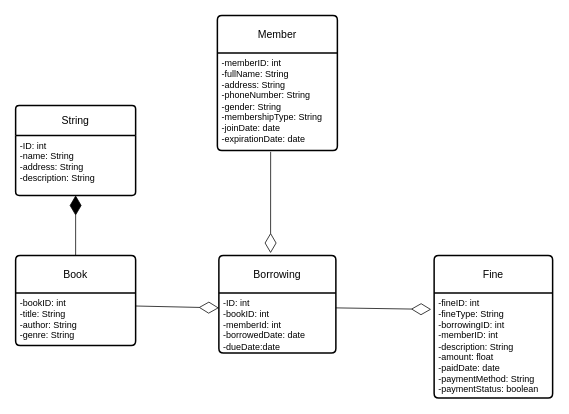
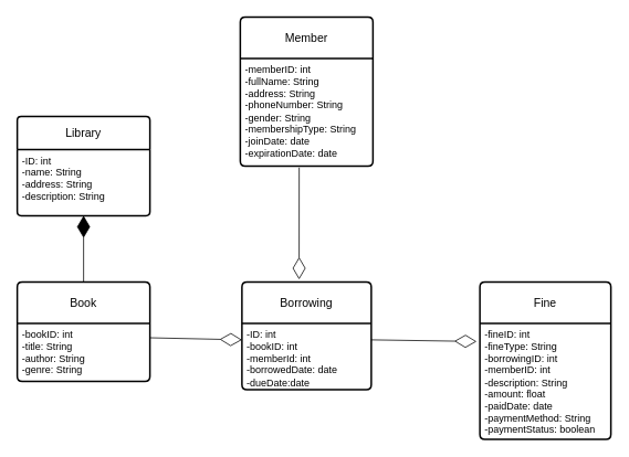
  <mxCell id="0" />
  <mxCell id="1" parent="0" />
- <mxCell id="2" value="String" style="swimlane;childLayout=stackLayout;horizontal=1;startSize=40;horizontalStack=0;rounded=1;fontSize=14;fontStyle=0;strokeWidth=2;resizeParent=0;resizeLast=1;shadow=0;dashed=0;align=center;arcSize=4;whiteSpace=wrap;html=1;" vertex="1" parent="1"><mxGeometry x="20" y="140" width="160" height="120" as="geometry" /></mxCell>
+ <mxCell id="2" value="Library" style="swimlane;childLayout=stackLayout;horizontal=1;startSize=40;horizontalStack=0;rounded=1;fontSize=14;fontStyle=0;strokeWidth=2;resizeParent=0;resizeLast=1;shadow=0;dashed=0;align=center;arcSize=4;whiteSpace=wrap;html=1;" vertex="1" parent="1"><mxGeometry x="20" y="140" width="160" height="120" as="geometry" /></mxCell>
  <mxCell id="3" value="-ID: int&lt;div&gt;-name: String&lt;/div&gt;&lt;div&gt;-address: String&lt;/div&gt;&lt;div&gt;-description: String&lt;/div&gt;&lt;div&gt;&lt;br&gt;&lt;/div&gt;" style="align=left;strokeColor=none;fillColor=none;spacingLeft=4;fontSize=12;verticalAlign=top;resizable=0;rotatable=0;part=1;html=1;" vertex="1" parent="2"><mxGeometry y="40" width="160" height="80" as="geometry" /></mxCell>
  <mxCell id="4" value="Book" style="swimlane;childLayout=stackLayout;horizontal=1;startSize=50;horizontalStack=0;rounded=1;fontSize=14;fontStyle=0;strokeWidth=2;resizeParent=0;resizeLast=1;shadow=0;dashed=0;align=center;arcSize=4;whiteSpace=wrap;html=1;" vertex="1" parent="1"><mxGeometry x="20" y="340" width="160" height="120" as="geometry"><mxRectangle x="340" y="120" width="70" height="50" as="alternateBounds" /></mxGeometry></mxCell>
  <mxCell id="5" value="-bookID: int&lt;div&gt;-title: String&lt;/div&gt;&lt;div&gt;-author: String&lt;/div&gt;&lt;div&gt;-genre: String&lt;/div&gt;&lt;div&gt;&lt;br&gt;&lt;/div&gt;" style="align=left;strokeColor=none;fillColor=none;spacingLeft=4;fontSize=12;verticalAlign=top;resizable=0;rotatable=0;part=1;html=1;" vertex="1" parent="4"><mxGeometry y="50" width="160" height="70" as="geometry" /></mxCell>
  <mxCell id="6" value="Member" style="swimlane;childLayout=stackLayout;horizontal=1;startSize=50;horizontalStack=0;rounded=1;fontSize=14;fontStyle=0;strokeWidth=2;resizeParent=0;resizeLast=1;shadow=0;dashed=0;align=center;arcSize=4;whiteSpace=wrap;html=1;" vertex="1" parent="1"><mxGeometry x="289" width="160" height="180" as="geometry" y="20" /></mxCell>
  <mxCell id="7" value="-memberID: int&lt;div&gt;-fullName: String&lt;/div&gt;&lt;div&gt;-address: String&lt;/div&gt;&lt;div&gt;-phoneNumber: String&lt;/div&gt;&lt;div&gt;-gender: String&lt;/div&gt;&lt;div&gt;-membershipType: String&lt;/div&gt;&lt;div&gt;-joinDate: date&lt;/div&gt;&lt;div&gt;-expirationDate: date&lt;/div&gt;" style="align=left;strokeColor=none;fillColor=none;spacingLeft=4;fontSize=12;verticalAlign=top;resizable=0;rotatable=0;part=1;html=1;" vertex="1" parent="6"><mxGeometry y="50" width="160" height="130" as="geometry" /></mxCell>
  <mxCell id="8" value="Borrowing" style="swimlane;childLayout=stackLayout;horizontal=1;startSize=50;horizontalStack=0;rounded=1;fontSize=14;fontStyle=0;strokeWidth=2;resizeParent=0;resizeLast=1;shadow=0;dashed=0;align=center;arcSize=4;whiteSpace=wrap;html=1;" vertex="1" parent="1"><mxGeometry x="291" y="340" width="156" height="130" as="geometry" /></mxCell>
  <mxCell id="9" value="-ID: int&lt;div&gt;-bookID: int&lt;/div&gt;&lt;div&gt;-memberId: int&lt;/div&gt;&lt;div&gt;-borrowedDate: date&lt;/div&gt;&lt;div&gt;-dueDate:date&lt;/div&gt;" style="align=left;strokeColor=none;fillColor=none;spacingLeft=4;fontSize=12;verticalAlign=top;resizable=0;rotatable=0;part=1;html=1;" vertex="1" parent="8"><mxGeometry y="50" width="156" height="80" as="geometry" /></mxCell>
  <mxCell id="10" value="Fine" style="swimlane;childLayout=stackLayout;horizontal=1;startSize=50;horizontalStack=0;rounded=1;fontSize=14;fontStyle=0;strokeWidth=2;resizeParent=0;resizeLast=1;shadow=0;dashed=0;align=center;arcSize=4;whiteSpace=wrap;html=1;" vertex="1" parent="1"><mxGeometry x="578" y="340" width="158" height="190" as="geometry" /></mxCell>
  <mxCell id="11" value="-fineID: int&lt;div&gt;-fineType: String&lt;br&gt;&lt;div&gt;-borrowingID: int&lt;/div&gt;&lt;div&gt;-memberID: int&lt;br&gt;&lt;/div&gt;&lt;div&gt;-description: String&lt;/div&gt;&lt;div&gt;-amount: float&lt;/div&gt;&lt;div&gt;-paidDate: date&lt;/div&gt;&lt;div&gt;-paymentMethod: String&lt;/div&gt;&lt;/div&gt;&lt;div&gt;-paymentStatus: boolean&lt;/div&gt;" style="align=left;strokeColor=none;fillColor=none;spacingLeft=4;fontSize=12;verticalAlign=top;resizable=0;rotatable=0;part=1;html=1;" vertex="1" parent="10"><mxGeometry y="50" width="158" height="140" as="geometry" /></mxCell>
  <mxCell id="12" value="" style="endArrow=diamondThin;endFill=1;endSize=24;html=1;rounded=0;exitX=0.5;exitY=0;exitDx=0;exitDy=0;entryX=0.5;entryY=1;entryDx=0;entryDy=0;" edge="1" parent="1" source="4" target="3"><mxGeometry width="160" relative="1" as="geometry"><mxPoint x="38" y="290.5" as="sourcePoint" /><mxPoint y="290" as="targetPoint" x="-62" /></mxGeometry></mxCell>
  <mxCell id="13" value="" style="endArrow=diamondThin;endFill=0;endSize=24;html=1;rounded=0;exitX=0.444;exitY=1.015;exitDx=0;exitDy=0;exitPerimeter=0;entryX=0.442;entryY=-0.023;entryDx=0;entryDy=0;entryPerimeter=0;" edge="1" parent="1" source="7" target="8"><mxGeometry width="160" relative="1" as="geometry"><mxPoint x="458" y="260" as="sourcePoint" /><mxPoint x="618" y="260" as="targetPoint" /></mxGeometry></mxCell>
  <mxCell id="14" value="" style="endArrow=diamondThin;endFill=0;endSize=24;html=1;rounded=0;exitX=1;exitY=0.25;exitDx=0;exitDy=0;entryX=0;entryY=0.25;entryDx=0;entryDy=0;" edge="1" parent="1" source="5" target="9"><mxGeometry width="160" relative="1" as="geometry"><mxPoint x="428" y="330" as="sourcePoint" /><mxPoint x="588" y="330" as="targetPoint" /></mxGeometry></mxCell>
  <mxCell id="15" value="" style="endArrow=diamondThin;endFill=0;endSize=24;html=1;rounded=0;exitX=1;exitY=0.25;exitDx=0;exitDy=0;entryX=-0.025;entryY=0.157;entryDx=0;entryDy=0;entryPerimeter=0;" edge="1" parent="1" source="9" target="11"><mxGeometry width="160" relative="1" as="geometry"><mxPoint x="428" y="330" as="sourcePoint" /><mxPoint x="588" y="330" as="targetPoint" /></mxGeometry></mxCell>
